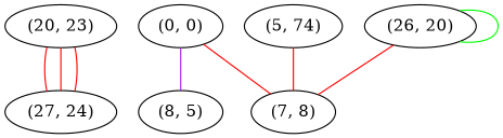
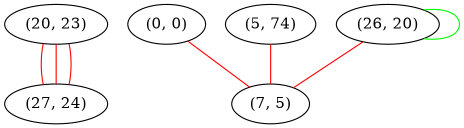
  graph {
    edge [color=red weight=1]
    n1 [label="(20, 23)"]
    "(27, 24)"
    "(0, 0)"
-   "(8, 5)"
-   "(7, 8)"
+   "(7, 8)" [label="(7, 5)"]
    "(5, 74)"
    "(26, 20)"
    n1 -- "(27, 24)"
    n1 -- "(27, 24)"
    n1 -- "(27, 24)"
-   "(0, 0)" -- "(8, 5)" [color=purple weight=4]
    "(0, 0)" -- "(7, 8)"
    "(5, 74)" -- "(7, 8)"
    "(26, 20)" -- "(7, 8)"
    "(26, 20)" -- "(26, 20)" [color=green weight=2]
  }
